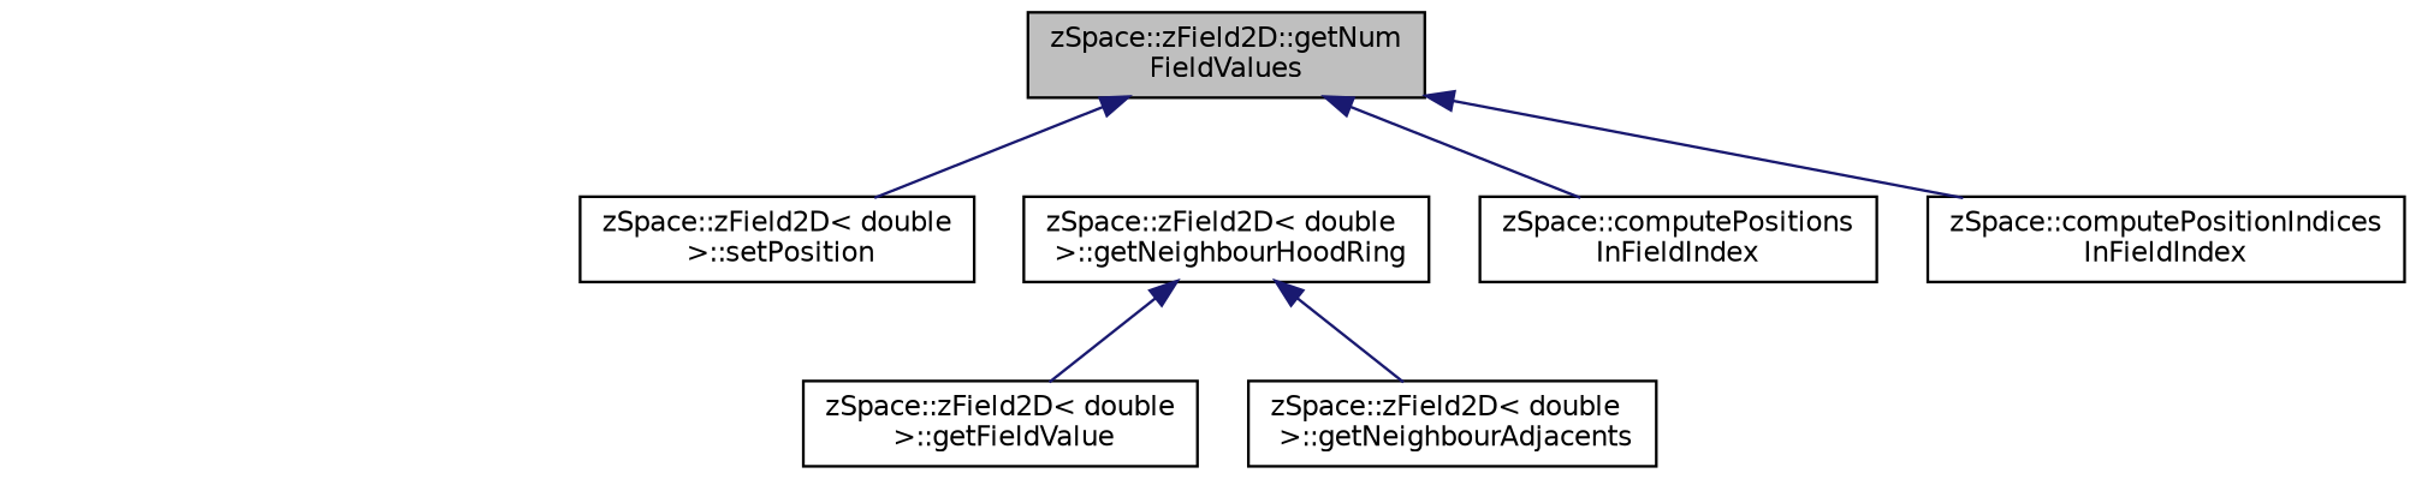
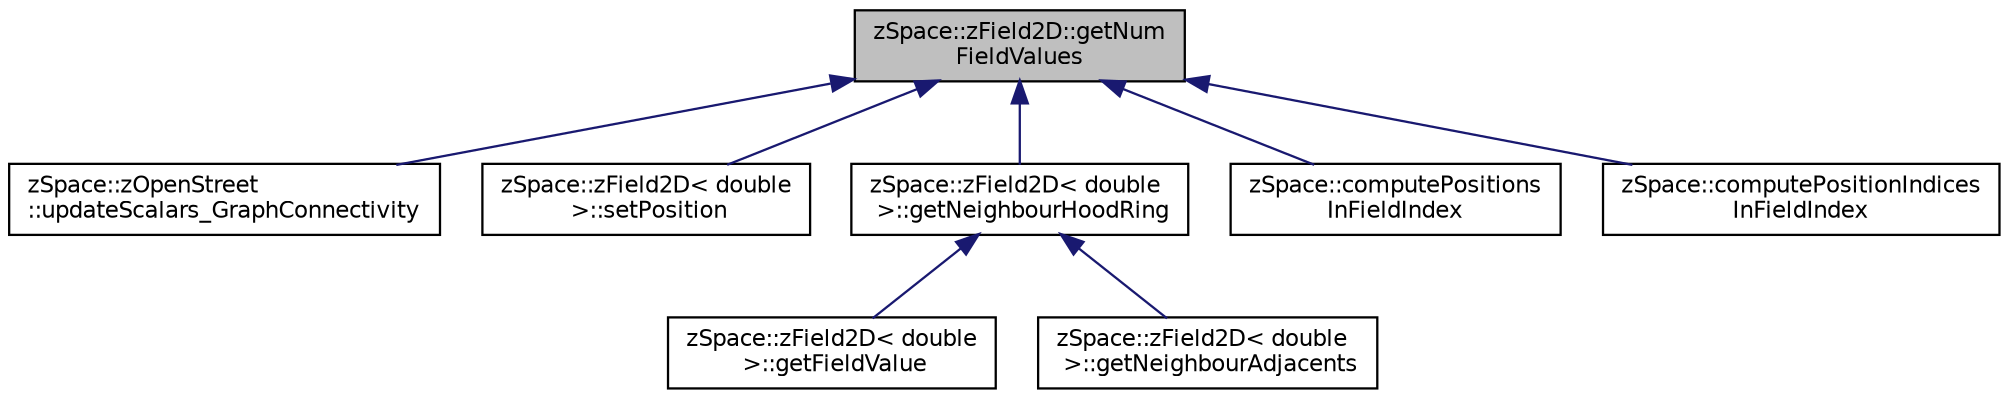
  digraph {
    rankdir=TB
    node [color=black fillcolor=white fontname=Helvetica fontsize=10 shape=record style=filled]
    edge [color=midnightblue dir=back fontname=Helvetica fontsize=10 labelfontname=Helvetica labelfontsize=10 style=solid]
    n1 [fillcolor=grey75 fontcolor=black height=0.2 label="zSpace::zField2D::getNum\lFieldValues" width=0.4]
+   n2 [height=0.2 label="zSpace::zOpenStreet\l::updateScalars_GraphConnectivity" width=0.4]
    n3 [height=0.2 label="zSpace::zField2D\< double\l \>::setPosition" width=0.4]
    n4 [height=0.2 label="zSpace::zField2D\< double\l \>::getNeighbourHoodRing" width=0.4]
    n5 [height=0.2 label="zSpace::computePositions\lInFieldIndex" width=0.4]
    n6 [height=0.2 label="zSpace::computePositionIndices\lInFieldIndex" width=0.4]
    n7 [height=0.2 label="zSpace::zField2D\< double\l \>::getFieldValue" width=0.4]
    n8 [height=0.2 label="zSpace::zField2D\< double\l \>::getNeighbourAdjacents" width=0.4]
+   n1 -> n2
    n1 -> n3
+   n1 -> n4
    n1 -> n5
    n1 -> n6
    n4 -> n7
    n4 -> n8
  }
